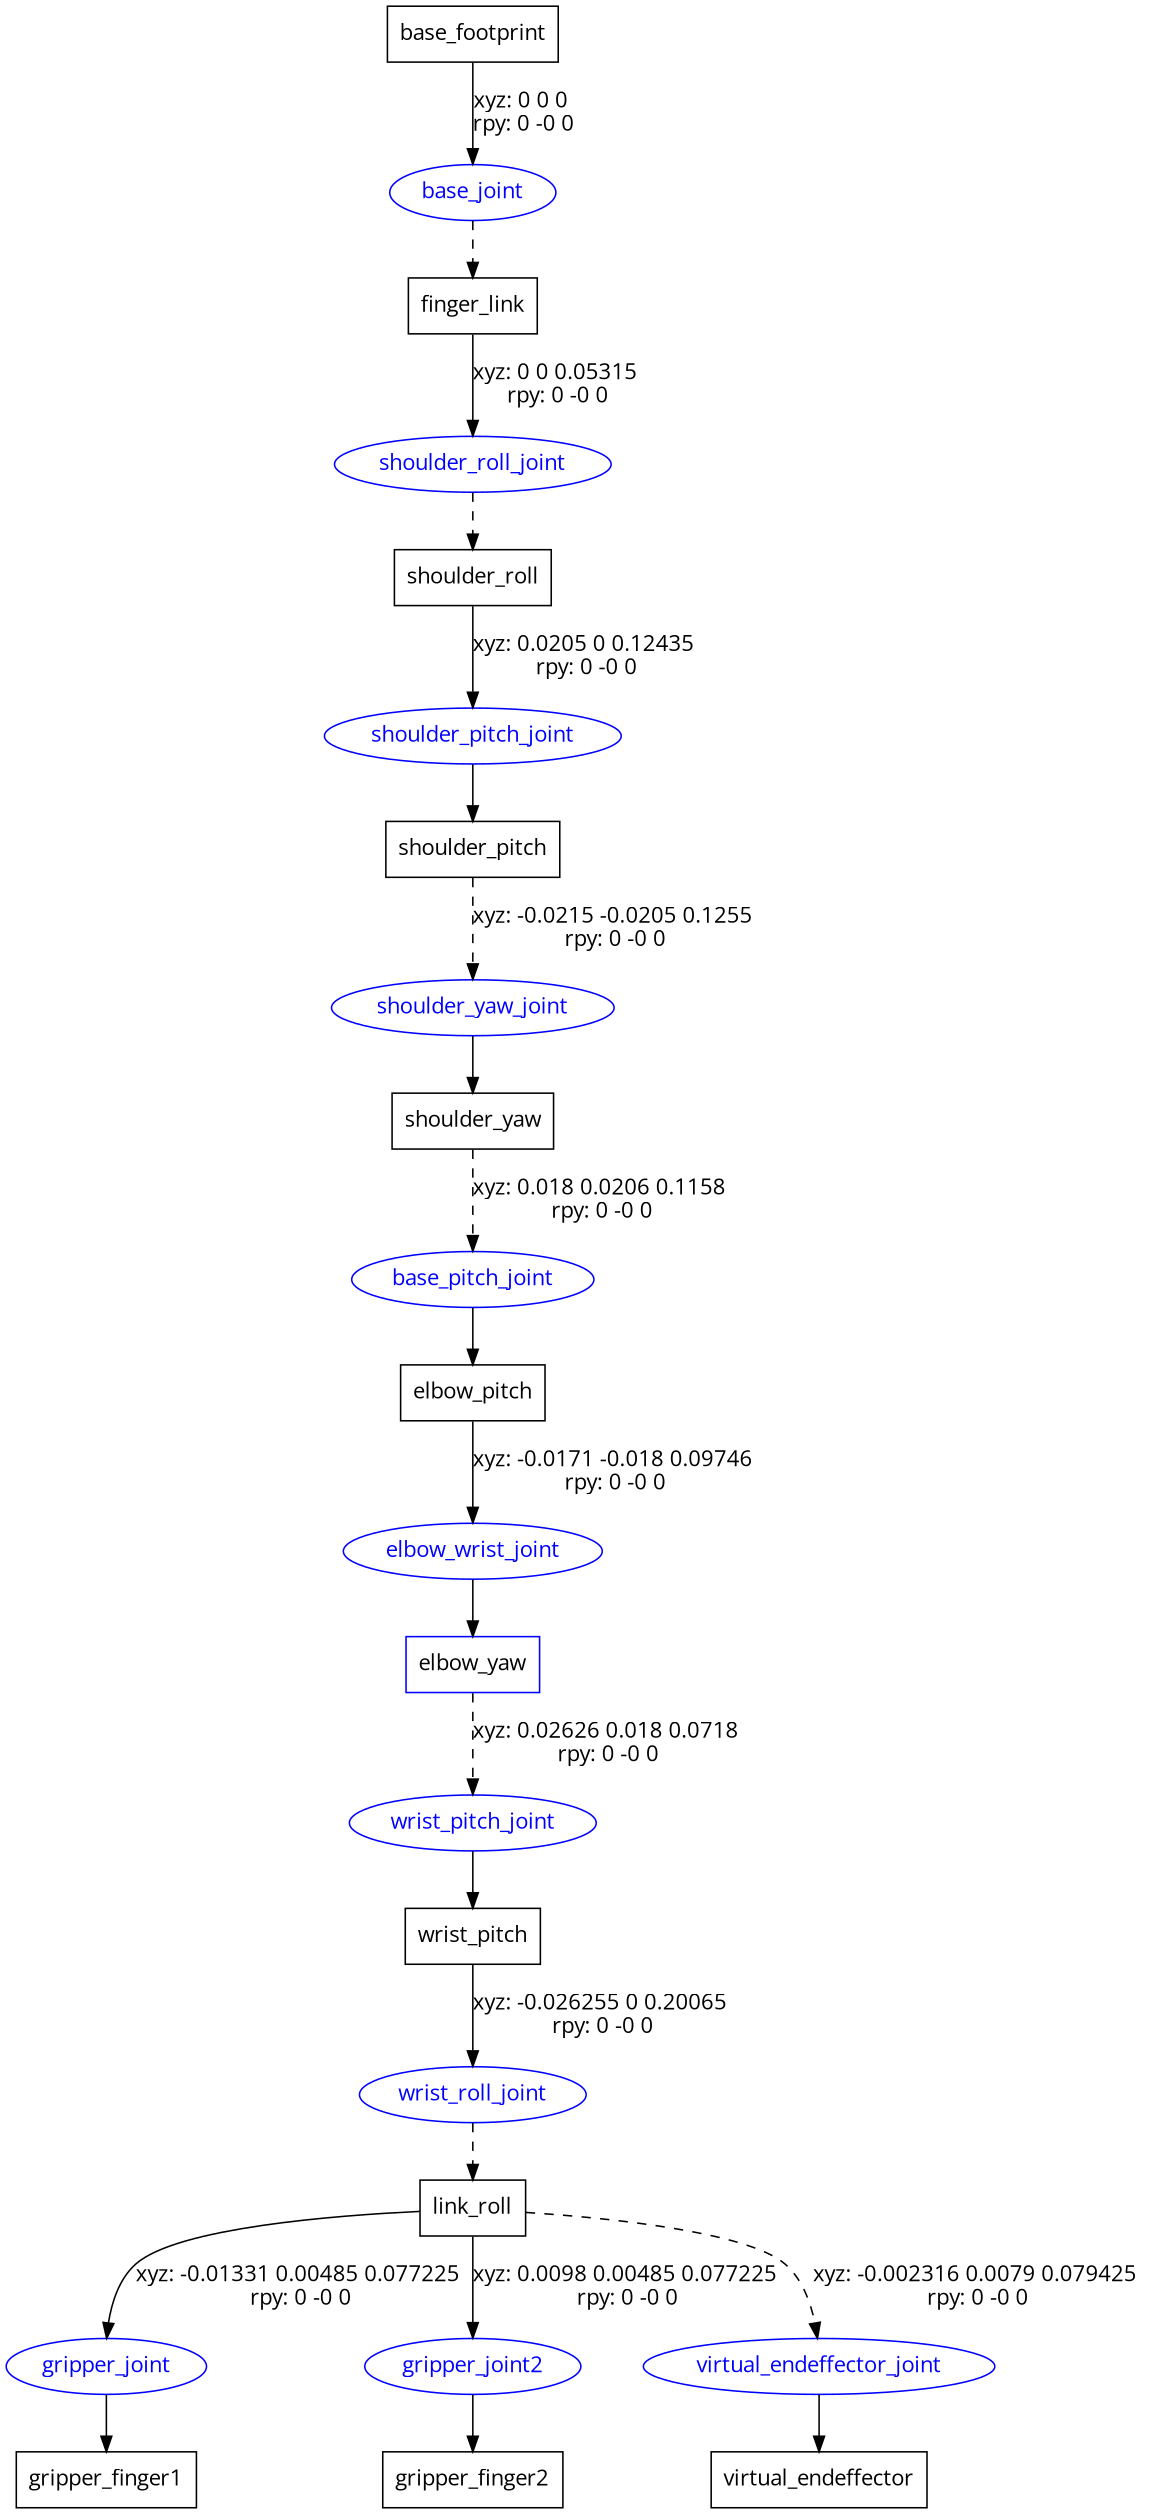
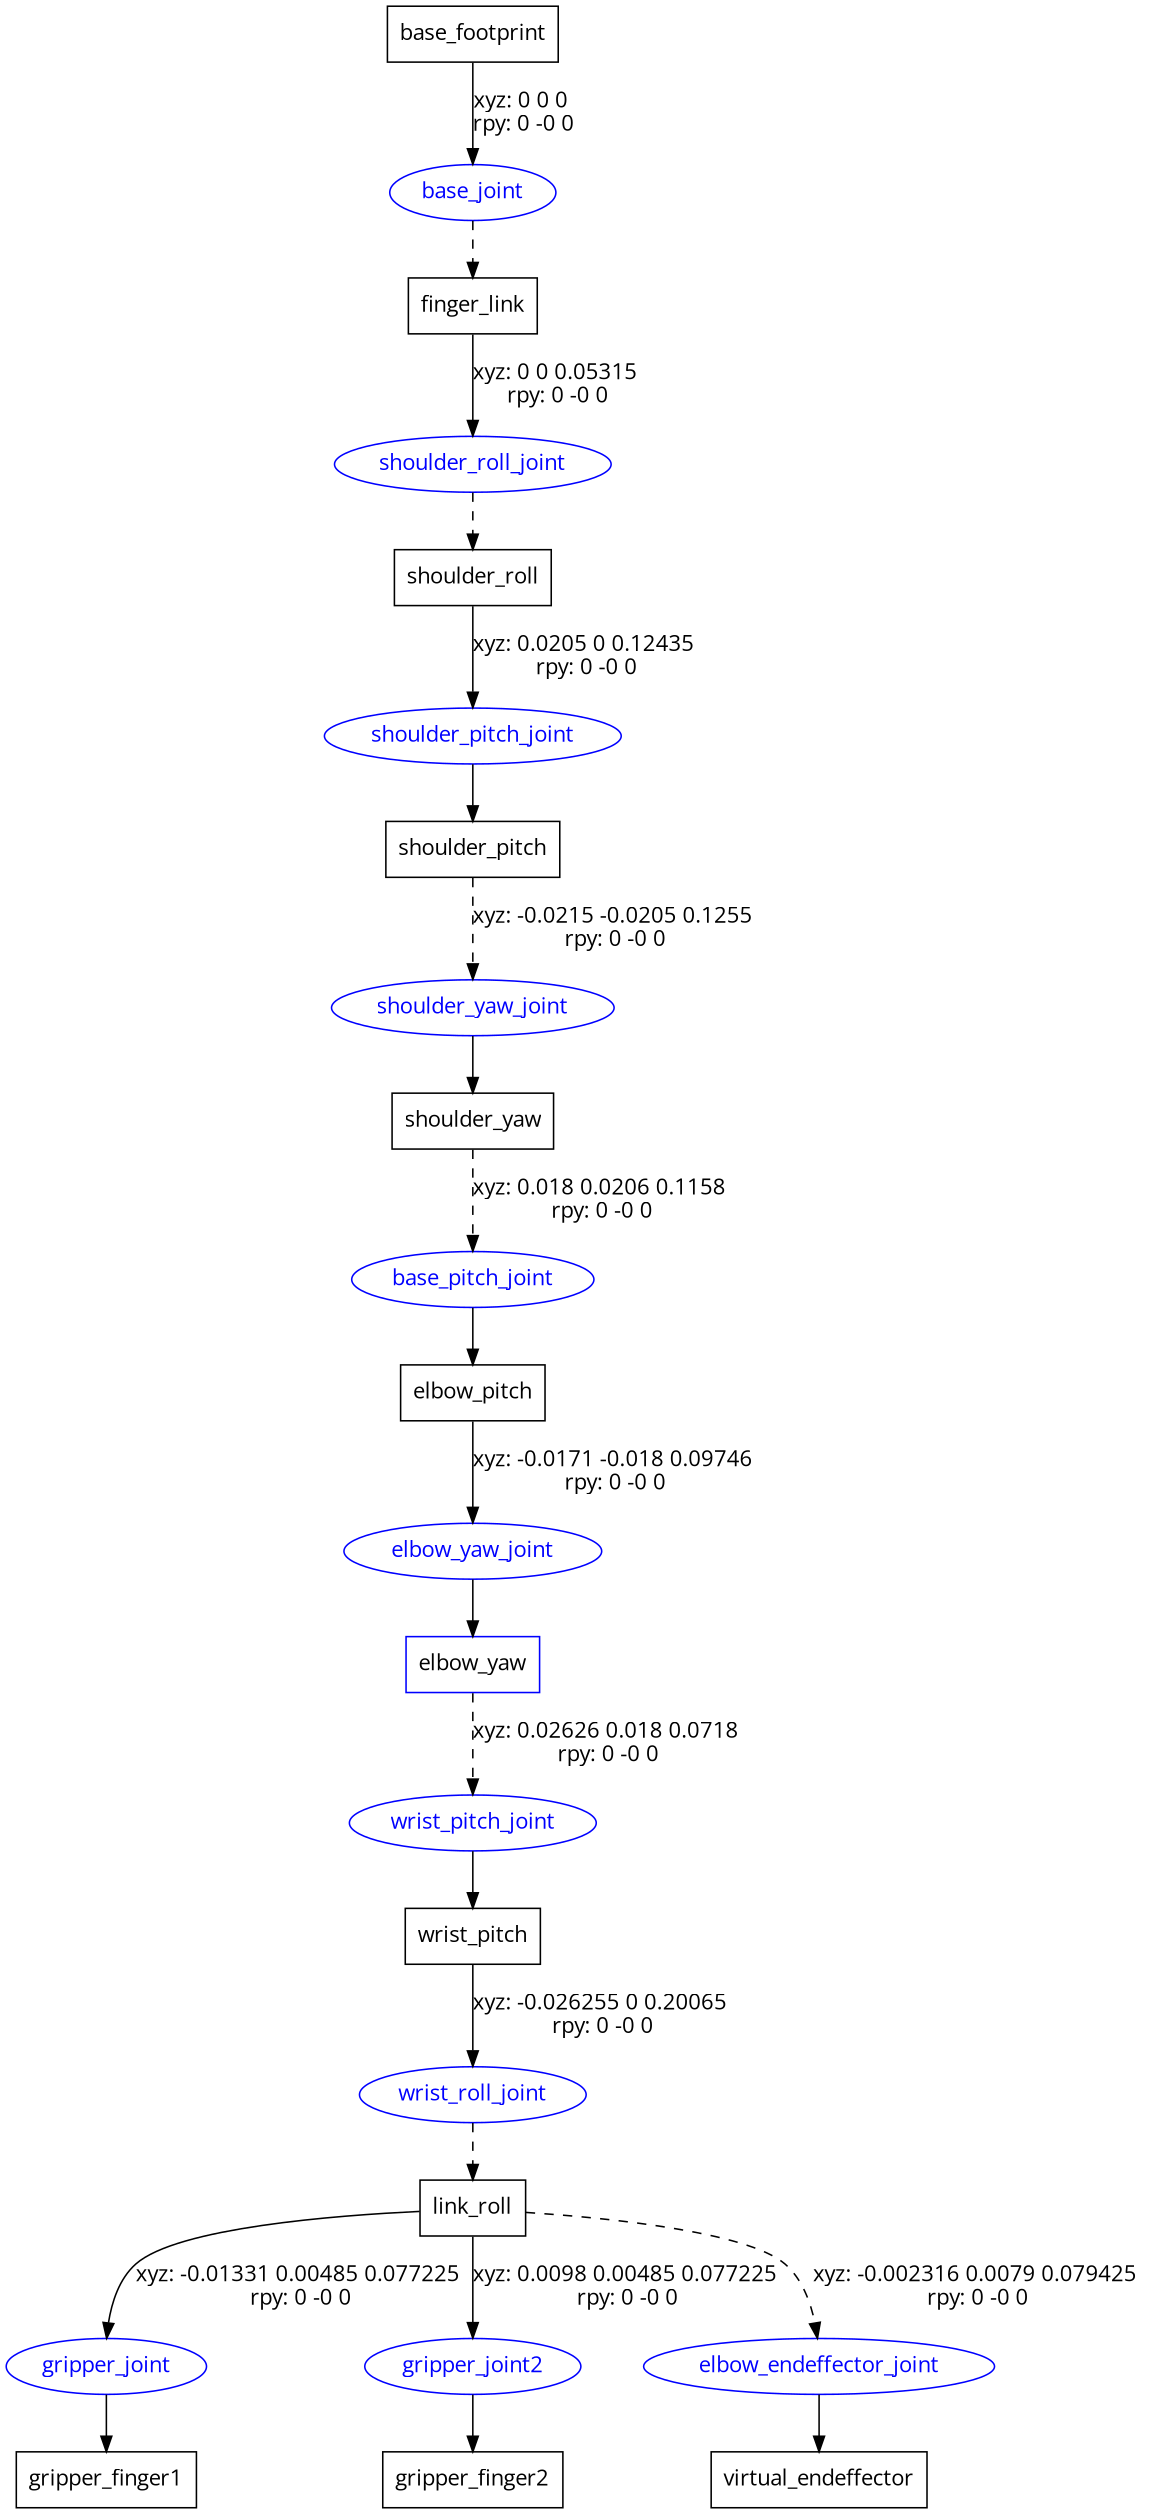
  digraph {
    fontname="Open Sans"
    node [fontname="Open Sans" shape=box color=blue]
    edge [fontname="Open Sans" style=solid]
    n1 [label=base_footprint color=""]
    base_joint [fontcolor=blue shape=ellipse]
    n3 [label=finger_link color=""]
    shoulder_roll_joint [fontcolor=blue shape=ellipse]
    n5 [label=shoulder_roll color=""]
    shoulder_pitch_joint [fontcolor=blue shape=ellipse]
    n7 [label=shoulder_pitch color=""]
    shoulder_yaw_joint [fontcolor=blue shape=ellipse]
    n9 [label=shoulder_yaw color=""]
    n10 [fontcolor=blue label=base_pitch_joint shape=ellipse]
    n11 [label=elbow_pitch color=""]
-   elbow_yaw_joint [fontcolor=blue shape=ellipse label=elbow_wrist_joint]
+   elbow_yaw_joint [fontcolor=blue shape=ellipse]
    n13 [label=elbow_yaw]
    wrist_pitch_joint [fontcolor=blue shape=ellipse]
    n15 [label=wrist_pitch color=""]
    wrist_roll_joint [fontcolor=blue shape=ellipse]
    n17 [label=link_roll color=""]
    gripper_joint [fontcolor=blue shape=ellipse]
    gripper_joint2 [fontcolor=blue shape=ellipse]
-   virtual_endeffector_joint [fontcolor=blue shape=ellipse]
+   virtual_endeffector_joint [fontcolor=blue shape=ellipse label=elbow_endeffector_joint]
    n21 [label=gripper_finger1 color=""]
    n22 [label=gripper_finger2 color=""]
    n23 [label=virtual_endeffector color=""]
    n1 -> base_joint [label="xyz: 0 0 0 \nrpy: 0 -0 0"]
    base_joint -> n3 [style=dashed]
    n3 -> shoulder_roll_joint [label="xyz: 0 0 0.05315 \nrpy: 0 -0 0"]
    shoulder_roll_joint -> n5 [style=dashed]
    n5 -> shoulder_pitch_joint [label="xyz: 0.0205 0 0.12435 \nrpy: 0 -0 0"]
    shoulder_pitch_joint -> n7
    n7 -> shoulder_yaw_joint [label="xyz: -0.0215 -0.0205 0.1255 \nrpy: 0 -0 0" style=dashed]
    shoulder_yaw_joint -> n9
    n9 -> n10 [label="xyz: 0.018 0.0206 0.1158 \nrpy: 0 -0 0" style=dashed]
    n10 -> n11
    n11 -> elbow_yaw_joint [label="xyz: -0.0171 -0.018 0.09746 \nrpy: 0 -0 0"]
    elbow_yaw_joint -> n13
    n13 -> wrist_pitch_joint [label="xyz: 0.02626 0.018 0.0718 \nrpy: 0 -0 0" style=dashed]
    wrist_pitch_joint -> n15
    n15 -> wrist_roll_joint [label="xyz: -0.026255 0 0.20065 \nrpy: 0 -0 0"]
    wrist_roll_joint -> n17 [style=dashed]
    n17 -> gripper_joint [label="xyz: -0.01331 0.00485 0.077225 \nrpy: 0 -0 0"]
    n17 -> gripper_joint2 [label="xyz: 0.0098 0.00485 0.077225 \nrpy: 0 -0 0"]
    n17 -> virtual_endeffector_joint [label="xyz: -0.002316 0.0079 0.079425 \nrpy: 0 -0 0" style=dashed]
    gripper_joint -> n21
    gripper_joint2 -> n22
    virtual_endeffector_joint -> n23
  }
